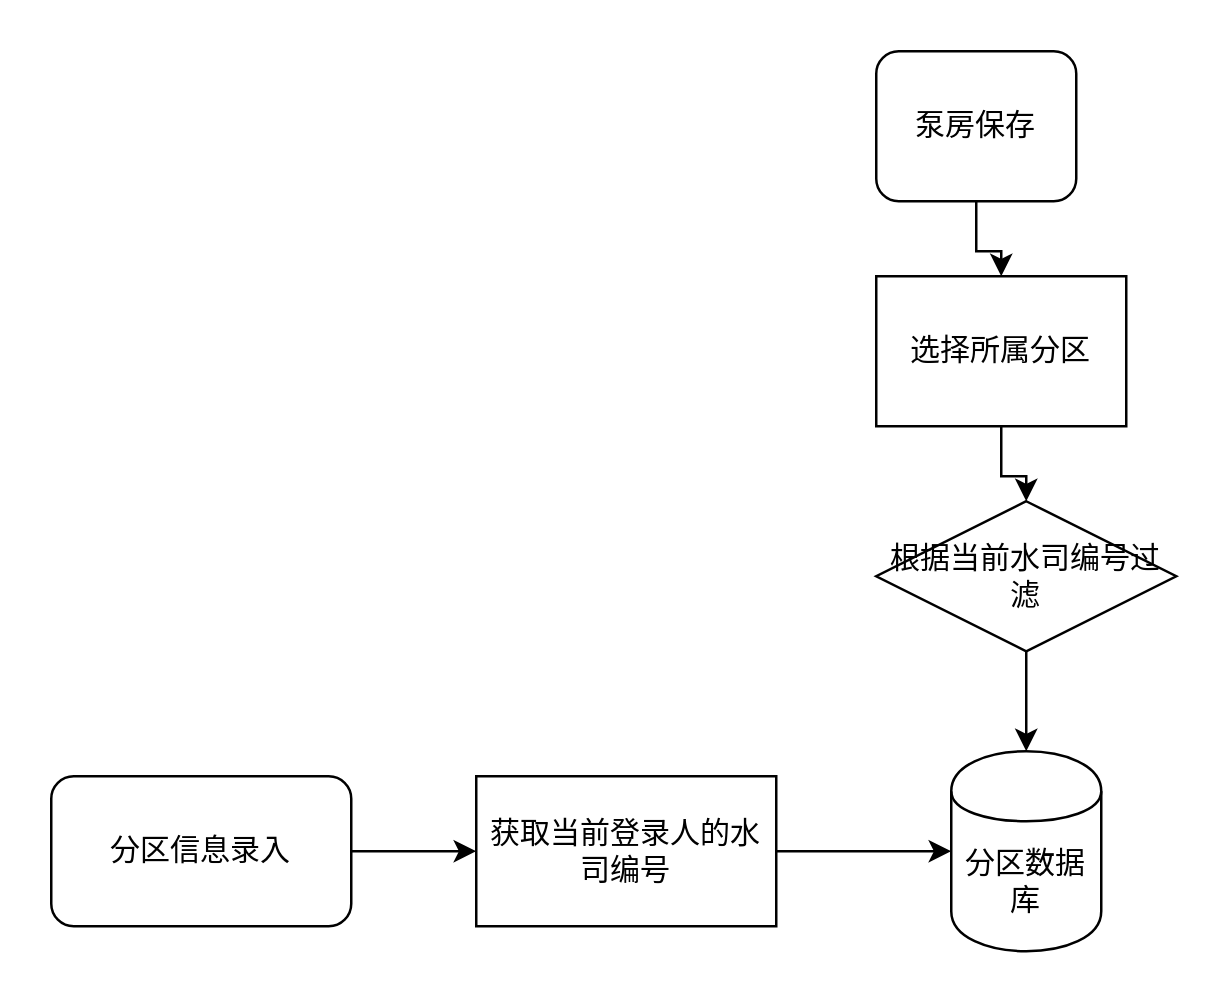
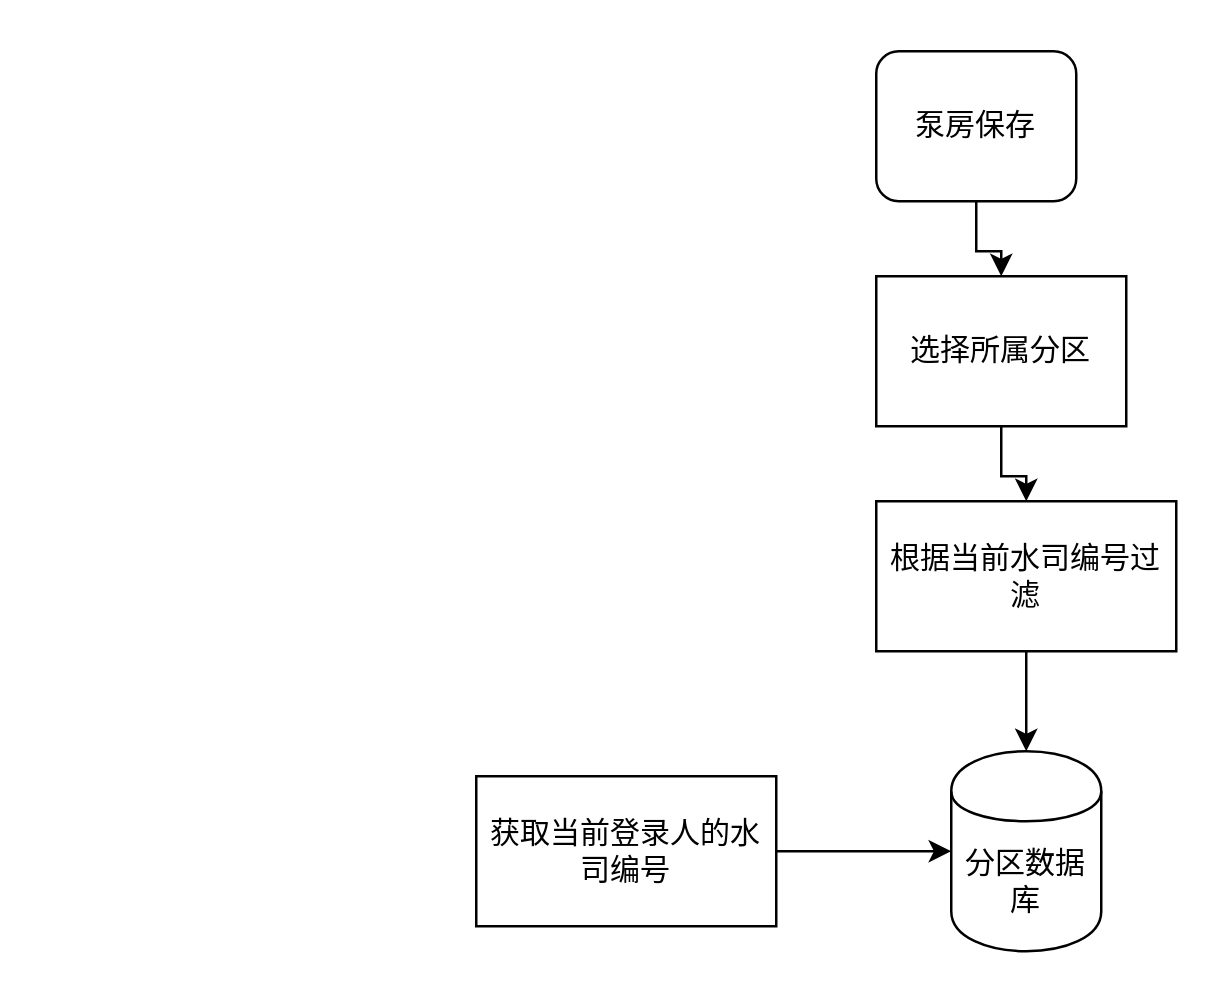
  <mxCell id="0" />
  <mxCell id="1" parent="0" />
- <mxCell id="2" style="edgeStyle=orthogonalEdgeStyle;rounded=0;orthogonalLoop=1;jettySize=auto;html=1;" edge="1" parent="1" source="3" target="5"><mxGeometry relative="1" as="geometry" /></mxCell>
- <mxCell id="3" value="分区信息录入" style="rounded=1;whiteSpace=wrap;html=1;" vertex="1" parent="1"><mxGeometry x="20" y="310" width="120" height="60" as="geometry" /></mxCell>
  <mxCell id="4" style="edgeStyle=orthogonalEdgeStyle;rounded=0;orthogonalLoop=1;jettySize=auto;html=1;" edge="1" parent="1" source="5" target="6"><mxGeometry relative="1" as="geometry" /></mxCell>
  <mxCell id="5" value="获取当前登录人的水司编号" style="rounded=0;whiteSpace=wrap;html=1;" vertex="1" parent="1"><mxGeometry x="190" y="310" width="120" height="60" as="geometry" /></mxCell>
  <mxCell id="6" value="分区数据库" style="shape=cylinder;whiteSpace=wrap;html=1;boundedLbl=1;backgroundOutline=1;" vertex="1" parent="1"><mxGeometry x="380" y="300" width="60" height="80" as="geometry" /></mxCell>
  <mxCell id="7" style="edgeStyle=orthogonalEdgeStyle;rounded=0;orthogonalLoop=1;jettySize=auto;html=1;" edge="1" parent="1" source="8" target="6"><mxGeometry relative="1" as="geometry" /></mxCell>
- <mxCell id="8" value="根据当前水司编号过滤" style="rhombus;whiteSpace=wrap;html=1;" vertex="1" parent="1"><mxGeometry x="350" y="200" width="120" height="60" as="geometry" /></mxCell>
+ <mxCell id="8" value="根据当前水司编号过滤" style="rounded=0;whiteSpace=wrap;html=1;" vertex="1" parent="1"><mxGeometry x="350" y="200" width="120" height="60" as="geometry" /></mxCell>
  <mxCell id="9" style="edgeStyle=orthogonalEdgeStyle;rounded=0;orthogonalLoop=1;jettySize=auto;html=1;" edge="1" parent="1" source="10" target="12"><mxGeometry relative="1" as="geometry" /></mxCell>
  <mxCell id="10" value="泵房保存" style="rounded=1;whiteSpace=wrap;html=1;" vertex="1" parent="1"><mxGeometry x="350" y="20" width="80" height="60" as="geometry" /></mxCell>
  <mxCell id="11" style="edgeStyle=orthogonalEdgeStyle;rounded=0;orthogonalLoop=1;jettySize=auto;html=1;entryX=0.5;entryY=0;entryDx=0;entryDy=0;" edge="1" parent="1" source="12" target="8"><mxGeometry relative="1" as="geometry" /></mxCell>
  <mxCell id="12" value="选择所属分区" style="rounded=0;whiteSpace=wrap;html=1;" vertex="1" parent="1"><mxGeometry x="350" y="110" width="100" height="60" as="geometry" /></mxCell>
